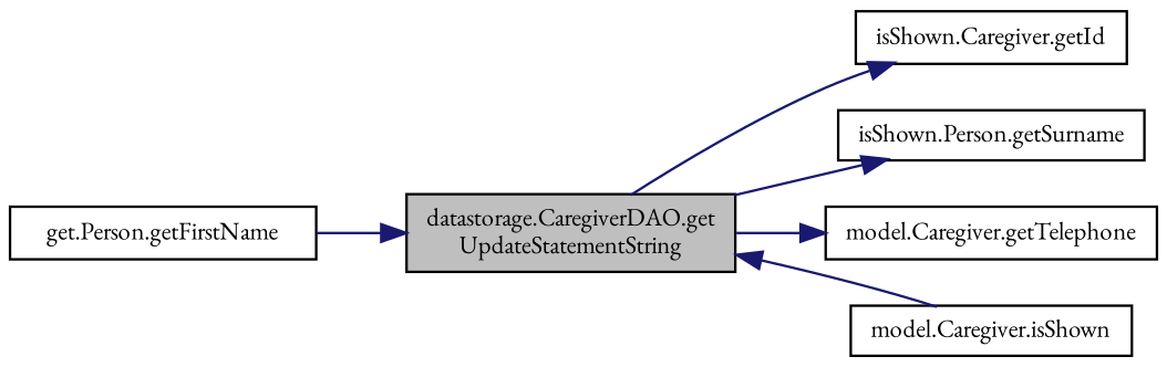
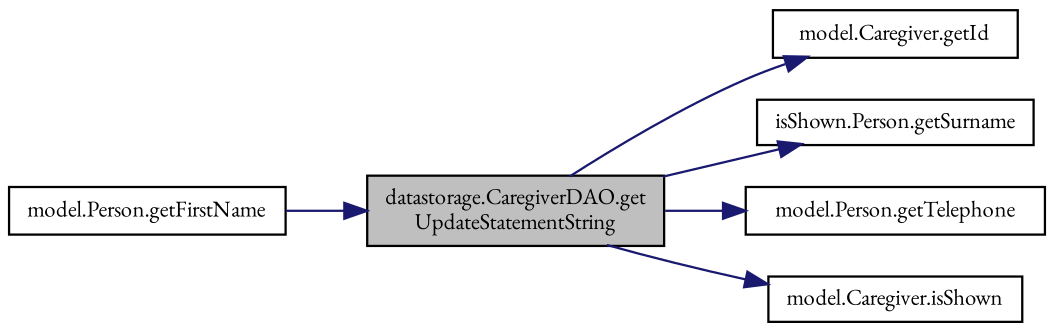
  digraph {
    fontname="EB Garamond"
    rankdir=LR
    node [color=black fillcolor=white fontname="EB Garamond" fontsize=10 shape=record style=filled]
    edge [color=midnightblue fontname="EB Garamond" fontsize=10 labelfontname=Helvetica labelfontsize=10 style=solid]
    n1 [fillcolor=grey75 fontcolor=black height=0.2 label="datastorage.CaregiverDAO.get\lUpdateStatementString" width=0.4]
-   n2 [height=0.2 label="isShown.Caregiver.getId" width=0.4]
+   n2 [height=0.2 label="model.Caregiver.getId" width=0.4]
    n3 [height=0.2 label="isShown.Person.getSurname" width=0.4]
-   n4 [height=0.2 label="model.Caregiver.getTelephone" width=0.4]
+   n4 [height=0.2 label="model.Person.getTelephone" width=0.4]
    n5 [height=0.2 label="model.Caregiver.isShown" width=0.4]
-   n6 [height=0.2 label="get.Person.getFirstName" width=0.4]
+   n6 [height=0.2 label="model.Person.getFirstName" width=0.4]
    n1 -> n2
    n1 -> n3
    n1 -> n4
-   n5 -> n1
+   n1 -> n5
    n6 -> n1
  }
